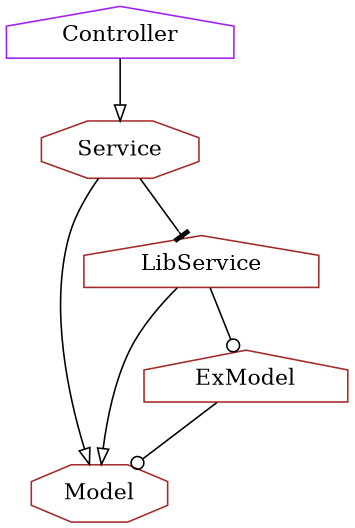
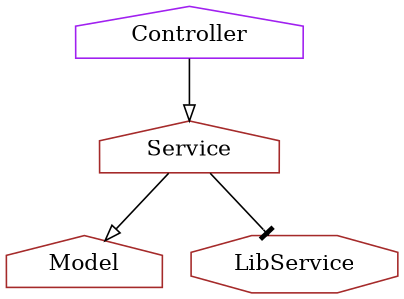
  digraph {
    rankdir=TB
    node [color=brown shape=house]
    edge [arrowhead=onormal]
    Controller [color=purple]
-   Service [shape=octagon]
-   Model [shape=octagon]
-   LibService
-   ExModel
+   Service
+   Model
+   LibService [shape=octagon]
    Controller -> Service
    Service -> Model
    Service -> LibService [arrowhead=tee]
-   LibService -> Model
-   LibService -> ExModel [arrowhead=odot]
-   ExModel -> Model [arrowhead=odot]
  }
